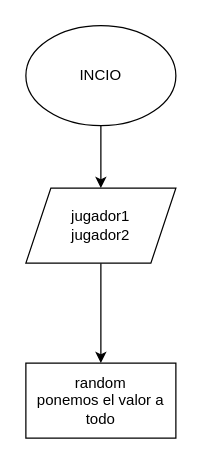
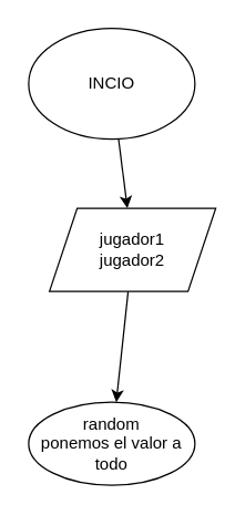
  <mxCell id="0" />
  <mxCell id="1" parent="0" />
  <mxCell id="2" value="" style="edgeStyle=none;html=1;" parent="1" source="3" target="5" edge="1"><mxGeometry relative="1" as="geometry" /></mxCell>
  <mxCell id="3" value="INCIO" style="ellipse;whiteSpace=wrap;html=1;" parent="1" vertex="1"><mxGeometry x="20" y="20" width="120" height="80" as="geometry" /></mxCell>
  <mxCell id="4" value="" style="edgeStyle=none;html=1;" parent="1" source="5" target="6" edge="1"><mxGeometry relative="1" as="geometry" /></mxCell>
- <mxCell id="5" value="jugador1&lt;br&gt;jugador2" style="shape=parallelogram;perimeter=parallelogramPerimeter;whiteSpace=wrap;html=1;fixedSize=1;" parent="1" vertex="1"><mxGeometry x="20" y="150" width="120" height="60" as="geometry" /></mxCell>
- <mxCell id="6" value="random&lt;br&gt;ponemos el valor a todo" style="whiteSpace=wrap;html=1;" parent="1" vertex="1"><mxGeometry x="20" y="290" width="120" height="60" as="geometry" /></mxCell>
+ <mxCell id="5" value="jugador1&lt;br&gt;jugador2" style="shape=parallelogram;perimeter=parallelogramPerimeter;whiteSpace=wrap;html=1;fixedSize=1;" parent="1" vertex="1"><mxGeometry x="35" y="150" width="120" height="60" as="geometry" /></mxCell>
+ <mxCell id="6" value="random&lt;br&gt;ponemos el valor a todo" style="ellipse;whiteSpace=wrap;html=1;" parent="1" vertex="1"><mxGeometry x="20" y="290" width="120" height="60" as="geometry" /></mxCell>
